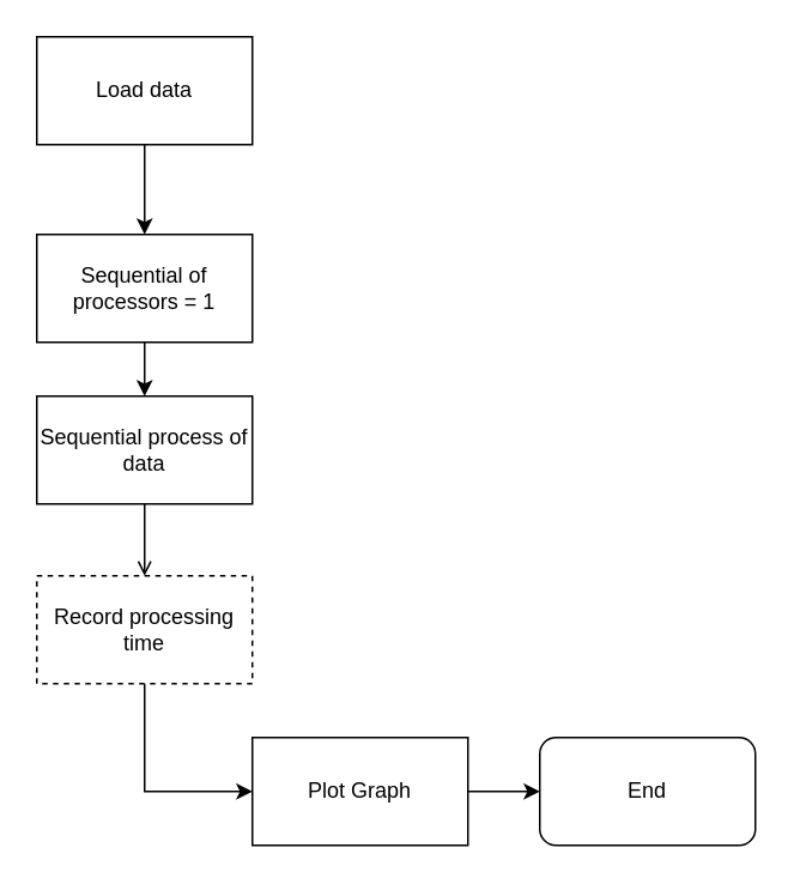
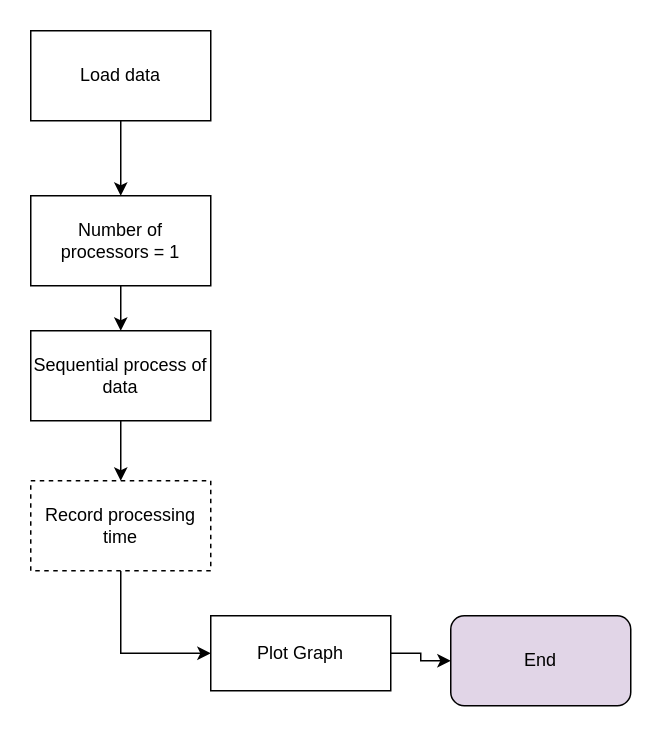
  <mxCell id="0" />
  <mxCell id="1" parent="0" />
  <mxCell id="2" style="edgeStyle=orthogonalEdgeStyle;rounded=0;orthogonalLoop=1;jettySize=auto;html=1;exitX=0.5;exitY=1;exitDx=0;exitDy=0;entryX=0.5;entryY=0;entryDx=0;entryDy=0;" edge="1" parent="1" source="3" target="5"><mxGeometry relative="1" as="geometry" /></mxCell>
  <mxCell id="3" value="Load data" style="rounded=0;whiteSpace=wrap;html=1;" vertex="1" parent="1"><mxGeometry x="20" y="20" width="120" height="60" as="geometry" /></mxCell>
  <mxCell id="4" style="edgeStyle=orthogonalEdgeStyle;rounded=0;orthogonalLoop=1;jettySize=auto;html=1;exitX=0.5;exitY=1;exitDx=0;exitDy=0;entryX=0.5;entryY=0;entryDx=0;entryDy=0;" edge="1" parent="1" source="5" target="9"><mxGeometry relative="1" as="geometry" /></mxCell>
- <mxCell id="5" value="Sequential of processors = 1" style="rounded=0;whiteSpace=wrap;html=1;" vertex="1" parent="1"><mxGeometry x="20" y="130" width="120" height="60" as="geometry" /></mxCell>
+ <mxCell id="5" value="Number of processors = 1" style="rounded=0;whiteSpace=wrap;html=1;" vertex="1" parent="1"><mxGeometry x="20" y="130" width="120" height="60" as="geometry" /></mxCell>
  <mxCell id="6" style="edgeStyle=orthogonalEdgeStyle;rounded=0;orthogonalLoop=1;jettySize=auto;html=1;exitX=0.5;exitY=1;exitDx=0;exitDy=0;entryX=0;entryY=0.5;entryDx=0;entryDy=0;" edge="1" parent="1" source="7" target="11"><mxGeometry relative="1" as="geometry" /></mxCell>
  <mxCell id="7" value="Record processing time" style="rounded=0;whiteSpace=wrap;html=1;dashed=1;" vertex="1" parent="1"><mxGeometry x="20" y="320" width="120" height="60" as="geometry" /></mxCell>
- <mxCell id="8" style="edgeStyle=orthogonalEdgeStyle;rounded=0;orthogonalLoop=1;jettySize=auto;html=1;exitX=0.5;exitY=1;exitDx=0;exitDy=0;entryX=0.5;entryY=0;entryDx=0;entryDy=0;endArrow=open;" edge="1" parent="1" source="9" target="7"><mxGeometry relative="1" as="geometry" /></mxCell>
+ <mxCell id="8" style="edgeStyle=orthogonalEdgeStyle;rounded=0;orthogonalLoop=1;jettySize=auto;html=1;exitX=0.5;exitY=1;exitDx=0;exitDy=0;entryX=0.5;entryY=0;entryDx=0;entryDy=0;" edge="1" parent="1" source="9" target="7"><mxGeometry relative="1" as="geometry" /></mxCell>
  <mxCell id="9" value="Sequential process of data" style="rounded=0;whiteSpace=wrap;html=1;" vertex="1" parent="1"><mxGeometry x="20" y="220" width="120" height="60" as="geometry" /></mxCell>
  <mxCell id="10" style="edgeStyle=orthogonalEdgeStyle;rounded=0;orthogonalLoop=1;jettySize=auto;html=1;exitX=1;exitY=0.5;exitDx=0;exitDy=0;entryX=0;entryY=0.5;entryDx=0;entryDy=0;" edge="1" parent="1" source="11" target="12"><mxGeometry relative="1" as="geometry" /></mxCell>
- <mxCell id="11" value="Plot Graph" style="rounded=0;whiteSpace=wrap;html=1;" vertex="1" parent="1"><mxGeometry x="140" y="410" width="120" height="60" as="geometry" /></mxCell>
- <mxCell id="12" value="End" style="rounded=1;whiteSpace=wrap;html=1;" vertex="1" parent="1"><mxGeometry x="300" y="410" width="120" height="60" as="geometry" /></mxCell>
+ <mxCell id="11" value="Plot Graph" style="rounded=0;whiteSpace=wrap;html=1;" vertex="1" parent="1"><mxGeometry x="140" y="410" width="120" height="50" as="geometry" /></mxCell>
+ <mxCell id="12" value="End" style="rounded=1;whiteSpace=wrap;html=1;fillColor=#e1d5e7;" vertex="1" parent="1"><mxGeometry x="300" y="410" width="120" height="60" as="geometry" /></mxCell>
